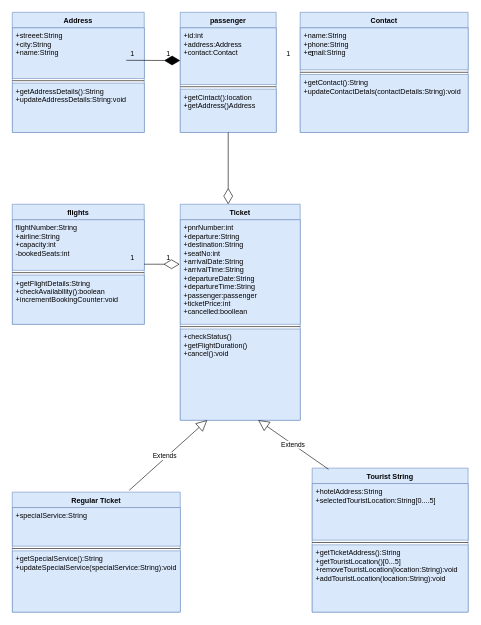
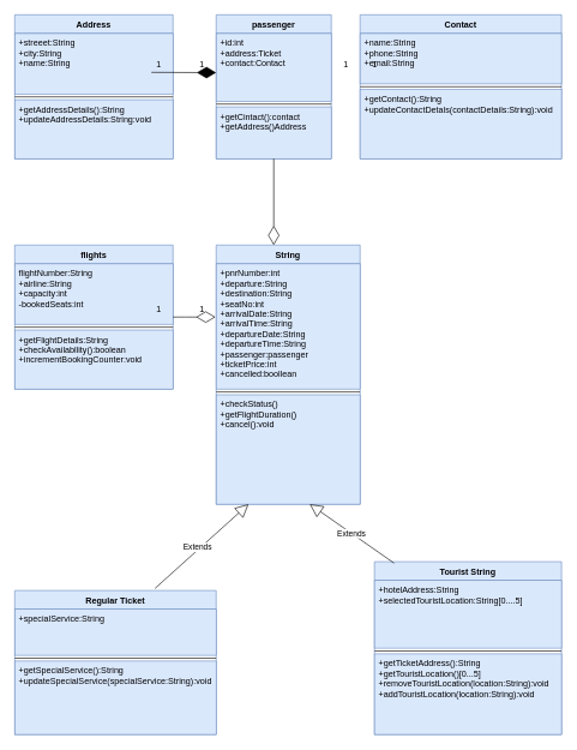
  <mxCell id="0" />
  <mxCell id="1" parent="0" />
  <mxCell id="2" value="flights" style="swimlane;fontStyle=1;align=center;verticalAlign=top;childLayout=stackLayout;horizontal=1;startSize=26;horizontalStack=0;resizeParent=1;resizeParentMax=0;resizeLast=0;collapsible=1;marginBottom=0;fillColor=#dae8fc;strokeColor=#6c8ebf;" vertex="1" parent="1"><mxGeometry x="20" y="340" width="220" height="200" as="geometry" /></mxCell>
  <mxCell id="3" value="flightNumber:String&#10;+airline:String&#10;+capacity:int&#10;-bookedSeats:int&#10;&#10;&#10;" style="text;strokeColor=#6c8ebf;fillColor=#dae8fc;align=left;verticalAlign=top;spacingLeft=4;spacingRight=4;overflow=hidden;rotatable=0;points=[[0,0.5],[1,0.5]];portConstraint=eastwest;" vertex="1" parent="2"><mxGeometry y="26" width="220" height="84" as="geometry" /></mxCell>
  <mxCell id="4" value="" style="line;strokeWidth=1;fillColor=none;align=left;verticalAlign=middle;spacingTop=-1;spacingLeft=3;spacingRight=3;rotatable=0;labelPosition=right;points=[];portConstraint=eastwest;" vertex="1" parent="2"><mxGeometry y="110" width="220" height="8" as="geometry" /></mxCell>
  <mxCell id="5" value="+getFlightDetails:String&#10;+checkAvailabllity():boolean &#10;+incrementBookingCounter:void&#10;" style="text;strokeColor=#6c8ebf;fillColor=#dae8fc;align=left;verticalAlign=top;spacingLeft=4;spacingRight=4;overflow=hidden;rotatable=0;points=[[0,0.5],[1,0.5]];portConstraint=eastwest;" vertex="1" parent="2"><mxGeometry y="118" width="220" height="82" as="geometry" /></mxCell>
- <mxCell id="6" value="Ticket" style="swimlane;fontStyle=1;align=center;verticalAlign=top;childLayout=stackLayout;horizontal=1;startSize=26;horizontalStack=0;resizeParent=1;resizeParentMax=0;resizeLast=0;collapsible=1;marginBottom=0;fillColor=#dae8fc;strokeColor=#6c8ebf;" vertex="1" parent="1"><mxGeometry x="300" y="340" width="200" height="360" as="geometry" /></mxCell>
+ <mxCell id="6" value="String" style="swimlane;fontStyle=1;align=center;verticalAlign=top;childLayout=stackLayout;horizontal=1;startSize=26;horizontalStack=0;resizeParent=1;resizeParentMax=0;resizeLast=0;collapsible=1;marginBottom=0;fillColor=#dae8fc;strokeColor=#6c8ebf;" vertex="1" parent="1"><mxGeometry x="300" y="340" width="200" height="360" as="geometry" /></mxCell>
  <mxCell id="7" value="+pnrNumber:int&#10;+departure:String&#10;+destination:String&#10;+seatNo:int&#10;+arrivalDate:String&#10;+arrivalTime:String&#10;+departureDate:String&#10;+departureTime:String&#10;+passenger:passenger&#10;+ticketPrice:int&#10;+cancelled:boollean&#10;&#10;&#10;" style="text;strokeColor=#6c8ebf;fillColor=#dae8fc;align=left;verticalAlign=top;spacingLeft=4;spacingRight=4;overflow=hidden;rotatable=0;points=[[0,0.5],[1,0.5]];portConstraint=eastwest;" vertex="1" parent="6"><mxGeometry y="26" width="200" height="174" as="geometry" /></mxCell>
  <mxCell id="8" value="" style="line;strokeWidth=1;fillColor=none;align=left;verticalAlign=middle;spacingTop=-1;spacingLeft=3;spacingRight=3;rotatable=0;labelPosition=right;points=[];portConstraint=eastwest;" vertex="1" parent="6"><mxGeometry y="200" width="200" height="8" as="geometry" /></mxCell>
  <mxCell id="9" value="+checkStatus()&#10;+getFlightDuration()&#10;+cancel():void" style="text;strokeColor=#6c8ebf;fillColor=#dae8fc;align=left;verticalAlign=top;spacingLeft=4;spacingRight=4;overflow=hidden;rotatable=0;points=[[0,0.5],[1,0.5]];portConstraint=eastwest;" vertex="1" parent="6"><mxGeometry y="208" width="200" height="152" as="geometry" /></mxCell>
  <mxCell id="10" value="passenger" style="swimlane;fontStyle=1;align=center;verticalAlign=top;childLayout=stackLayout;horizontal=1;startSize=26;horizontalStack=0;resizeParent=1;resizeParentMax=0;resizeLast=0;collapsible=1;marginBottom=0;fillColor=#dae8fc;strokeColor=#6c8ebf;" vertex="1" parent="1"><mxGeometry x="300" y="20" width="160" height="200" as="geometry" /></mxCell>
- <mxCell id="11" value="+id:int&#10;+address:Address&#10;+contact:Contact" style="text;strokeColor=#6c8ebf;fillColor=#dae8fc;align=left;verticalAlign=top;spacingLeft=4;spacingRight=4;overflow=hidden;rotatable=0;points=[[0,0.5],[1,0.5]];portConstraint=eastwest;" vertex="1" parent="10"><mxGeometry y="26" width="160" height="94" as="geometry" /></mxCell>
+ <mxCell id="11" value="+id:int&#10;+address:Ticket&#10;+contact:Contact" style="text;strokeColor=#6c8ebf;fillColor=#dae8fc;align=left;verticalAlign=top;spacingLeft=4;spacingRight=4;overflow=hidden;rotatable=0;points=[[0,0.5],[1,0.5]];portConstraint=eastwest;" vertex="1" parent="10"><mxGeometry y="26" width="160" height="94" as="geometry" /></mxCell>
  <mxCell id="12" value="" style="line;strokeWidth=1;fillColor=none;align=left;verticalAlign=middle;spacingTop=-1;spacingLeft=3;spacingRight=3;rotatable=0;labelPosition=right;points=[];portConstraint=eastwest;" vertex="1" parent="10"><mxGeometry y="120" width="160" height="8" as="geometry" /></mxCell>
- <mxCell id="13" value="+getCintact():location&#10;+getAddress()Address" style="text;strokeColor=#6c8ebf;fillColor=#dae8fc;align=left;verticalAlign=top;spacingLeft=4;spacingRight=4;overflow=hidden;rotatable=0;points=[[0,0.5],[1,0.5]];portConstraint=eastwest;" vertex="1" parent="10"><mxGeometry y="128" width="160" height="72" as="geometry" /></mxCell>
+ <mxCell id="13" value="+getCintact():contact&#10;+getAddress()Address" style="text;strokeColor=#6c8ebf;fillColor=#dae8fc;align=left;verticalAlign=top;spacingLeft=4;spacingRight=4;overflow=hidden;rotatable=0;points=[[0,0.5],[1,0.5]];portConstraint=eastwest;" vertex="1" parent="10"><mxGeometry y="128" width="160" height="72" as="geometry" /></mxCell>
  <mxCell id="14" value="Address" style="swimlane;fontStyle=1;align=center;verticalAlign=top;childLayout=stackLayout;horizontal=1;startSize=26;horizontalStack=0;resizeParent=1;resizeParentMax=0;resizeLast=0;collapsible=1;marginBottom=0;fillColor=#dae8fc;strokeColor=#6c8ebf;" vertex="1" parent="1"><mxGeometry x="20" y="20" width="220" height="200" as="geometry" /></mxCell>
  <mxCell id="15" value="+streeet:String&#10;+city:String&#10;+name:String" style="text;strokeColor=#6c8ebf;fillColor=#dae8fc;align=left;verticalAlign=top;spacingLeft=4;spacingRight=4;overflow=hidden;rotatable=0;points=[[0,0.5],[1,0.5]];portConstraint=eastwest;" vertex="1" parent="14"><mxGeometry y="26" width="220" height="84" as="geometry" /></mxCell>
  <mxCell id="16" value="" style="line;strokeWidth=1;fillColor=none;align=left;verticalAlign=middle;spacingTop=-1;spacingLeft=3;spacingRight=3;rotatable=0;labelPosition=right;points=[];portConstraint=eastwest;" vertex="1" parent="14"><mxGeometry y="110" width="220" height="8" as="geometry" /></mxCell>
  <mxCell id="17" value="+getAddressDetails():String&#10;+updateAddressDetails:String:void" style="text;strokeColor=#6c8ebf;fillColor=#dae8fc;align=left;verticalAlign=top;spacingLeft=4;spacingRight=4;overflow=hidden;rotatable=0;points=[[0,0.5],[1,0.5]];portConstraint=eastwest;" vertex="1" parent="14"><mxGeometry y="118" width="220" height="82" as="geometry" /></mxCell>
  <mxCell id="18" value="Contact" style="swimlane;fontStyle=1;align=center;verticalAlign=top;childLayout=stackLayout;horizontal=1;startSize=26;horizontalStack=0;resizeParent=1;resizeParentMax=0;resizeLast=0;collapsible=1;marginBottom=0;fillColor=#dae8fc;strokeColor=#6c8ebf;" vertex="1" parent="1"><mxGeometry x="500" y="20" width="280" height="200" as="geometry" /></mxCell>
  <mxCell id="19" value="+name:String&#10;+phone:String&#10;+email:String" style="text;strokeColor=#6c8ebf;fillColor=#dae8fc;align=left;verticalAlign=top;spacingLeft=4;spacingRight=4;overflow=hidden;rotatable=0;points=[[0,0.5],[1,0.5]];portConstraint=eastwest;" vertex="1" parent="18"><mxGeometry y="26" width="280" height="70" as="geometry" /></mxCell>
  <mxCell id="20" value="" style="line;strokeWidth=1;fillColor=none;align=left;verticalAlign=middle;spacingTop=-1;spacingLeft=3;spacingRight=3;rotatable=0;labelPosition=right;points=[];portConstraint=eastwest;" vertex="1" parent="18"><mxGeometry y="96" width="280" height="8" as="geometry" /></mxCell>
  <mxCell id="21" value="+getContact():String&#10;+updateContactDetals(contactDetails:String):void" style="text;strokeColor=#6c8ebf;fillColor=#dae8fc;align=left;verticalAlign=top;spacingLeft=4;spacingRight=4;overflow=hidden;rotatable=0;points=[[0,0.5],[1,0.5]];portConstraint=eastwest;" vertex="1" parent="18"><mxGeometry y="104" width="280" height="96" as="geometry" /></mxCell>
  <mxCell id="22" value="Regular Ticket" style="swimlane;fontStyle=1;align=center;verticalAlign=top;childLayout=stackLayout;horizontal=1;startSize=26;horizontalStack=0;resizeParent=1;resizeParentMax=0;resizeLast=0;collapsible=1;marginBottom=0;fillColor=#dae8fc;strokeColor=#6c8ebf;" vertex="1" parent="1"><mxGeometry x="20" y="820" width="280" height="200" as="geometry" /></mxCell>
  <mxCell id="23" value="+specialService:String" style="text;strokeColor=#6c8ebf;fillColor=#dae8fc;align=left;verticalAlign=top;spacingLeft=4;spacingRight=4;overflow=hidden;rotatable=0;points=[[0,0.5],[1,0.5]];portConstraint=eastwest;" vertex="1" parent="22"><mxGeometry y="26" width="280" height="64" as="geometry" /></mxCell>
  <mxCell id="24" value="" style="line;strokeWidth=1;fillColor=none;align=left;verticalAlign=middle;spacingTop=-1;spacingLeft=3;spacingRight=3;rotatable=0;labelPosition=right;points=[];portConstraint=eastwest;" vertex="1" parent="22"><mxGeometry y="90" width="280" height="8" as="geometry" /></mxCell>
  <mxCell id="25" value="+getSpecialService():String&#10;+updateSpecialService(specialService:String):void" style="text;strokeColor=#6c8ebf;fillColor=#dae8fc;align=left;verticalAlign=top;spacingLeft=4;spacingRight=4;overflow=hidden;rotatable=0;points=[[0,0.5],[1,0.5]];portConstraint=eastwest;" vertex="1" parent="22"><mxGeometry y="98" width="280" height="102" as="geometry" /></mxCell>
  <mxCell id="26" value="Tourist String" style="swimlane;fontStyle=1;align=center;verticalAlign=top;childLayout=stackLayout;horizontal=1;startSize=26;horizontalStack=0;resizeParent=1;resizeParentMax=0;resizeLast=0;collapsible=1;marginBottom=0;fillColor=#dae8fc;strokeColor=#6c8ebf;swimlaneFillColor=none;" vertex="1" parent="1"><mxGeometry x="520" y="780" width="260" height="240" as="geometry" /></mxCell>
  <mxCell id="27" value="+hotelAddress:String&#10;+selectedTouristLocation:String[0....5]" style="text;strokeColor=#6c8ebf;fillColor=#dae8fc;align=left;verticalAlign=top;spacingLeft=4;spacingRight=4;overflow=hidden;rotatable=0;points=[[0,0.5],[1,0.5]];portConstraint=eastwest;" vertex="1" parent="26"><mxGeometry y="26" width="260" height="94" as="geometry" /></mxCell>
  <mxCell id="28" value="" style="line;strokeWidth=1;fillColor=none;align=left;verticalAlign=middle;spacingTop=-1;spacingLeft=3;spacingRight=3;rotatable=0;labelPosition=right;points=[];portConstraint=eastwest;" vertex="1" parent="26"><mxGeometry y="120" width="260" height="8" as="geometry" /></mxCell>
  <mxCell id="29" value="+getTicketAddress():String&#10;+getTouristLocation()[0...5]&#10;+removeTouristLocation(location:String):void&#10;+addTouristLocation(location:String):void" style="text;strokeColor=#6c8ebf;fillColor=#dae8fc;align=left;verticalAlign=top;spacingLeft=4;spacingRight=4;overflow=hidden;rotatable=0;points=[[0,0.5],[1,0.5]];portConstraint=eastwest;" vertex="1" parent="26"><mxGeometry y="128" width="260" height="112" as="geometry" /></mxCell>
  <mxCell id="30" value="Extends" style="endArrow=block;endSize=16;endFill=0;html=1;" edge="1" parent="1"><mxGeometry x="-0.054" y="2" width="160" relative="1" as="geometry"><mxPoint x="215" y="817" as="sourcePoint" /><mxPoint x="345" y="700" as="targetPoint" /><Array as="points" /><mxPoint x="-1" as="offset" /></mxGeometry></mxCell>
  <mxCell id="31" value="Extends" style="endArrow=block;endSize=16;endFill=0;html=1;exitX=0.105;exitY=0.008;exitDx=0;exitDy=0;exitPerimeter=0;" edge="1" parent="1" source="26"><mxGeometry width="160" relative="1" as="geometry"><mxPoint x="230" y="660" as="sourcePoint" /><mxPoint x="430" y="700" as="targetPoint" /></mxGeometry></mxCell>
  <mxCell id="32" value="" style="endArrow=diamondThin;endFill=0;endSize=24;html=1;exitX=1;exitY=0.5;exitDx=0;exitDy=0;" edge="1" parent="1" source="2"><mxGeometry width="160" relative="1" as="geometry"><mxPoint x="180" y="650" as="sourcePoint" /><mxPoint x="299" y="440" as="targetPoint" /><Array as="points"><mxPoint x="240" y="440" /><mxPoint x="250" y="440" /><mxPoint x="260" y="440" /></Array></mxGeometry></mxCell>
  <mxCell id="33" value="" style="endArrow=diamondThin;endFill=1;endSize=24;html=1;" edge="1" parent="1"><mxGeometry width="160" relative="1" as="geometry"><mxPoint x="210" y="100" as="sourcePoint" /><mxPoint x="300" y="100.41" as="targetPoint" /></mxGeometry></mxCell>
  <mxCell id="34" value="1" style="text;html=1;align=center;verticalAlign=middle;resizable=0;points=[];autosize=1;strokeColor=none;" vertex="1" parent="1"><mxGeometry x="210" y="420" width="20" height="20" as="geometry" /></mxCell>
  <mxCell id="35" value="1" style="text;html=1;align=center;verticalAlign=middle;resizable=0;points=[];autosize=1;strokeColor=none;" vertex="1" parent="1"><mxGeometry x="270" y="420" width="20" height="20" as="geometry" /></mxCell>
  <mxCell id="36" value="1" style="text;html=1;align=center;verticalAlign=middle;resizable=0;points=[];autosize=1;strokeColor=none;" vertex="1" parent="1"><mxGeometry x="210" y="80" width="20" height="20" as="geometry" /></mxCell>
  <mxCell id="37" value="1" style="text;html=1;align=center;verticalAlign=middle;resizable=0;points=[];autosize=1;strokeColor=none;" vertex="1" parent="1"><mxGeometry x="510" y="80" width="20" height="20" as="geometry" /></mxCell>
  <mxCell id="38" value="1" style="text;html=1;align=center;verticalAlign=middle;resizable=0;points=[];autosize=1;strokeColor=none;" vertex="1" parent="1"><mxGeometry x="470" y="80" width="20" height="20" as="geometry" /></mxCell>
  <mxCell id="39" value="1" style="text;html=1;align=center;verticalAlign=middle;resizable=0;points=[];autosize=1;strokeColor=none;" vertex="1" parent="1"><mxGeometry x="270" y="80" width="20" height="20" as="geometry" /></mxCell>
  <mxCell id="40" value="" style="endArrow=diamondThin;endFill=0;endSize=24;html=1;" edge="1" parent="1" source="13"><mxGeometry width="160" relative="1" as="geometry"><mxPoint x="200" y="540" as="sourcePoint" /><mxPoint x="380" y="340" as="targetPoint" /></mxGeometry></mxCell>
